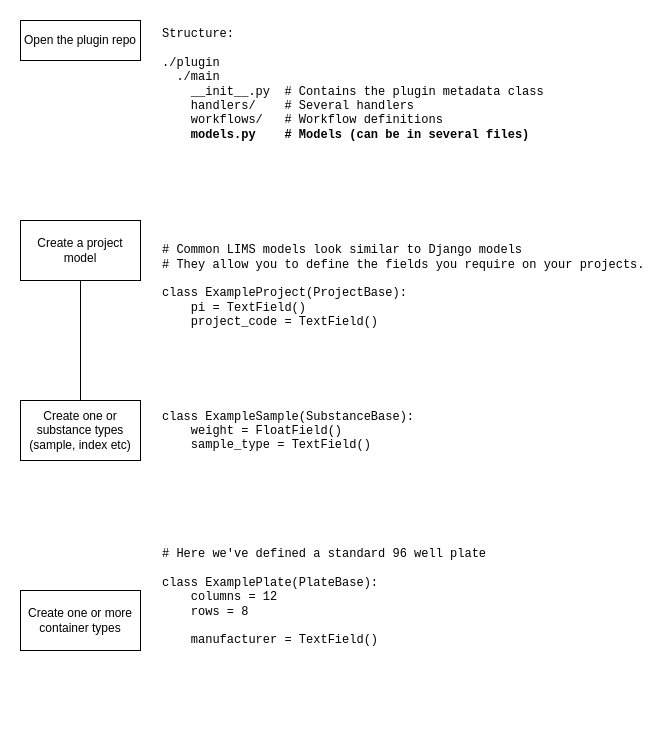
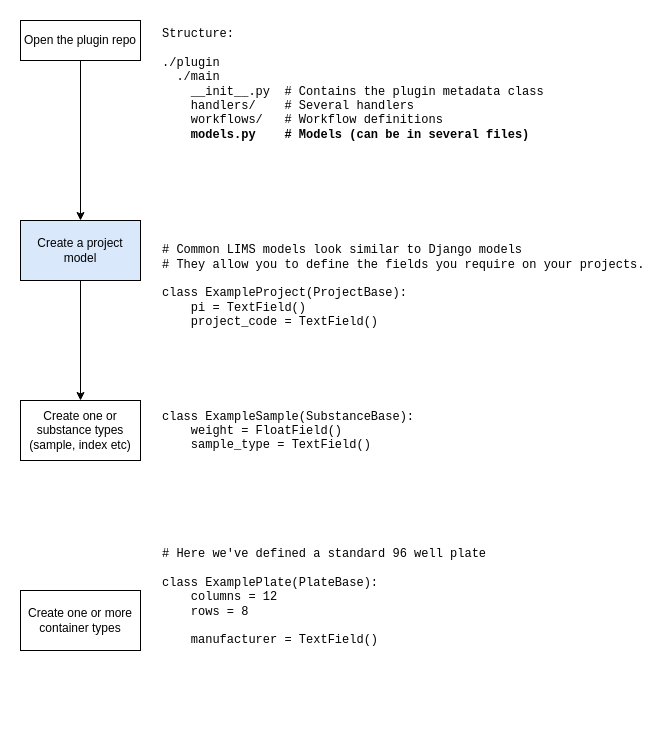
  <mxCell id="0" />
  <mxCell id="1" parent="0" />
+ <mxCell id="2" value="" style="edgeStyle=orthogonalEdgeStyle;rounded=0;orthogonalLoop=1;jettySize=auto;html=1;" edge="1" parent="1" source="3" target="6"><mxGeometry relative="1" as="geometry" /></mxCell>
  <mxCell id="3" value="Open the plugin repo" style="rounded=0;whiteSpace=wrap;html=1;" parent="1" vertex="1"><mxGeometry x="20" y="20" width="120" height="40" as="geometry" /></mxCell>
  <mxCell id="4" value="Structure:&lt;br&gt;&lt;br&gt;./plugin&lt;br&gt;&amp;nbsp; ./main&lt;br&gt;&amp;nbsp; &amp;nbsp; __init__.py&amp;nbsp; # Contains the plugin metadata class&lt;br&gt;&amp;nbsp; &amp;nbsp; handlers/&amp;nbsp; &amp;nbsp; # Several handlers&lt;br&gt;&amp;nbsp; &amp;nbsp; workflows/&amp;nbsp; &amp;nbsp;# Workflow definitions&lt;br&gt;&amp;nbsp; &amp;nbsp; &lt;b&gt;models.py&lt;/b&gt;&amp;nbsp; &amp;nbsp; &lt;b&gt;# Models (can be in several files)&lt;/b&gt;" style="rounded=1;whiteSpace=wrap;html=1;align=left;strokeColor=none;verticalAlign=top;fontFamily=Courier New;" vertex="1" parent="1"><mxGeometry x="160" y="20" width="490" height="150" as="geometry" /></mxCell>
- <mxCell id="5" value="" style="edgeStyle=orthogonalEdgeStyle;rounded=0;orthogonalLoop=1;jettySize=auto;html=1;endArrow=none;" edge="1" parent="1" source="6" target="8"><mxGeometry relative="1" as="geometry" /></mxCell>
- <mxCell id="6" value="Create a project model" style="whiteSpace=wrap;html=1;rounded=0;" vertex="1" parent="1"><mxGeometry x="20" y="220" width="120" height="60" as="geometry" /></mxCell>
+ <mxCell id="5" value="" style="edgeStyle=orthogonalEdgeStyle;rounded=0;orthogonalLoop=1;jettySize=auto;html=1;" edge="1" parent="1" source="6" target="8"><mxGeometry relative="1" as="geometry" /></mxCell>
+ <mxCell id="6" value="Create a project model" style="whiteSpace=wrap;html=1;rounded=0;fillColor=#dae8fc;" vertex="1" parent="1"><mxGeometry x="20" y="220" width="120" height="60" as="geometry" /></mxCell>
  <mxCell id="7" value="&lt;div&gt;&lt;font color=&quot;rgba(0, 0, 0, 0)&quot; face=&quot;monospace&quot;&gt;&lt;span style=&quot;font-size: 0px&quot;&gt;class ExampleProject(ProjectBase):&lt;/span&gt;&lt;/font&gt;&lt;/div&gt;&lt;div&gt;&lt;font color=&quot;rgba(0, 0, 0, 0)&quot; face=&quot;monospace&quot;&gt;&lt;span style=&quot;font-size: 0px&quot;&gt;&amp;nbsp; &amp;nbsp; pi = TextField(&quot;pi&quot;)&lt;/span&gt;&lt;/font&gt;&lt;/div&gt;&lt;div&gt;&lt;font color=&quot;rgba(0, 0, 0, 0)&quot; face=&quot;monospace&quot;&gt;&lt;span style=&quot;font-size: 0px&quot;&gt;&amp;nbsp; &amp;nbsp; project_code = TextField(&quot;project_code&quot;)&lt;/span&gt;&lt;/font&gt;&lt;/div&gt;&lt;div&gt;&lt;div&gt;# Common LIMS models look similar to Django models&lt;/div&gt;&lt;div&gt;# They allow you to define the fields you require on your projects.&lt;/div&gt;&lt;div&gt;&lt;br&gt;&lt;/div&gt;&lt;div&gt;class ExampleProject(ProjectBase):&lt;/div&gt;&lt;div&gt;&amp;nbsp; &amp;nbsp; pi = TextField()&lt;/div&gt;&lt;div&gt;&amp;nbsp; &amp;nbsp; project_code = TextField()&lt;/div&gt;&lt;div&gt;&lt;br&gt;&lt;/div&gt;&lt;/div&gt;" style="rounded=1;whiteSpace=wrap;html=1;align=left;strokeColor=none;verticalAlign=top;fontFamily=Courier New;" vertex="1" parent="1"><mxGeometry x="160" y="190" width="490" height="120" as="geometry" /></mxCell>
  <mxCell id="8" value="Create one or substance types (sample, index etc)" style="whiteSpace=wrap;html=1;rounded=0;" vertex="1" parent="1"><mxGeometry x="20" y="400" width="120" height="60" as="geometry" /></mxCell>
  <mxCell id="9" value="&lt;div&gt;&lt;font color=&quot;rgba(0, 0, 0, 0)&quot; face=&quot;monospace&quot;&gt;&lt;span style=&quot;font-size: 0px&quot;&gt;class ExampleSample(SubstanceBase):&lt;/span&gt;&lt;/font&gt;&lt;/div&gt;&lt;div&gt;&lt;font color=&quot;rgba(0, 0, 0, 0)&quot; face=&quot;monospace&quot;&gt;&lt;span style=&quot;font-size: 0px&quot;&gt;&amp;nbsp; &amp;nbsp; moxy = FloatField(&quot;moxy&quot;)&lt;/span&gt;&lt;/font&gt;&lt;/div&gt;&lt;div&gt;&lt;font color=&quot;rgba(0, 0, 0, 0)&quot; face=&quot;monospace&quot;&gt;&lt;span style=&quot;font-size: 0px&quot;&gt;&amp;nbsp; &amp;nbsp; cool = FloatField(&quot;cool&quot;)&lt;/span&gt;&lt;/font&gt;&lt;/div&gt;&lt;div&gt;&lt;font color=&quot;rgba(0, 0, 0, 0)&quot; face=&quot;monospace&quot;&gt;&lt;span style=&quot;font-size: 0px&quot;&gt;&amp;nbsp; &amp;nbsp; erudite = FloatField(&quot;erudite&quot;)&lt;/span&gt;&lt;/font&gt;&lt;/div&gt;&lt;div&gt;&lt;font color=&quot;rgba(0, 0, 0, 0)&quot; face=&quot;monospace&quot;&gt;&lt;span style=&quot;font-size: 0px&quot;&gt;&amp;nbsp; &amp;nbsp; sample_type = TextField(&quot;sample &lt;/span&gt;&lt;/font&gt;&lt;span&gt;class ExampleSample(SubstanceBase):&lt;/span&gt;&lt;/div&gt;&lt;div&gt;&lt;div&gt;&amp;nbsp; &amp;nbsp; weight = FloatField()&lt;/div&gt;&lt;div&gt;&amp;nbsp; &amp;nbsp;&amp;nbsp;&lt;span&gt;sample_type = TextField()&lt;/span&gt;&lt;/div&gt;&lt;div&gt;&lt;br&gt;&lt;br&gt;&lt;/div&gt;&lt;/div&gt;" style="rounded=1;whiteSpace=wrap;html=1;align=left;strokeColor=none;verticalAlign=top;fontFamily=Courier New;arcSize=25;" vertex="1" parent="1"><mxGeometry x="160" y="340" width="490" height="180" as="geometry" /></mxCell>
  <mxCell id="10" value="Create one or more container types" style="whiteSpace=wrap;html=1;rounded=0;" vertex="1" parent="1"><mxGeometry x="20" y="590" width="120" height="60" as="geometry" /></mxCell>
  <mxCell id="11" value="&lt;div&gt;&lt;div&gt;# Here we've defined a standard 96 well plate&lt;/div&gt;&lt;div&gt;&lt;br&gt;class ExamplePlate(PlateBase):&lt;/div&gt;&lt;div&gt;&amp;nbsp; &amp;nbsp; columns = 12&lt;/div&gt;&lt;div&gt;&amp;nbsp; &amp;nbsp; rows = 8&lt;/div&gt;&lt;div&gt;&lt;br&gt;&lt;/div&gt;&lt;div&gt;&amp;nbsp; &amp;nbsp; manufacturer = TextField()&lt;/div&gt;&lt;div&gt;&lt;br&gt;&lt;/div&gt;&lt;/div&gt;" style="rounded=1;whiteSpace=wrap;html=1;align=left;strokeColor=none;verticalAlign=top;fontFamily=Courier New;arcSize=25;" vertex="1" parent="1"><mxGeometry x="160" y="540" width="490" height="180" as="geometry" /></mxCell>
